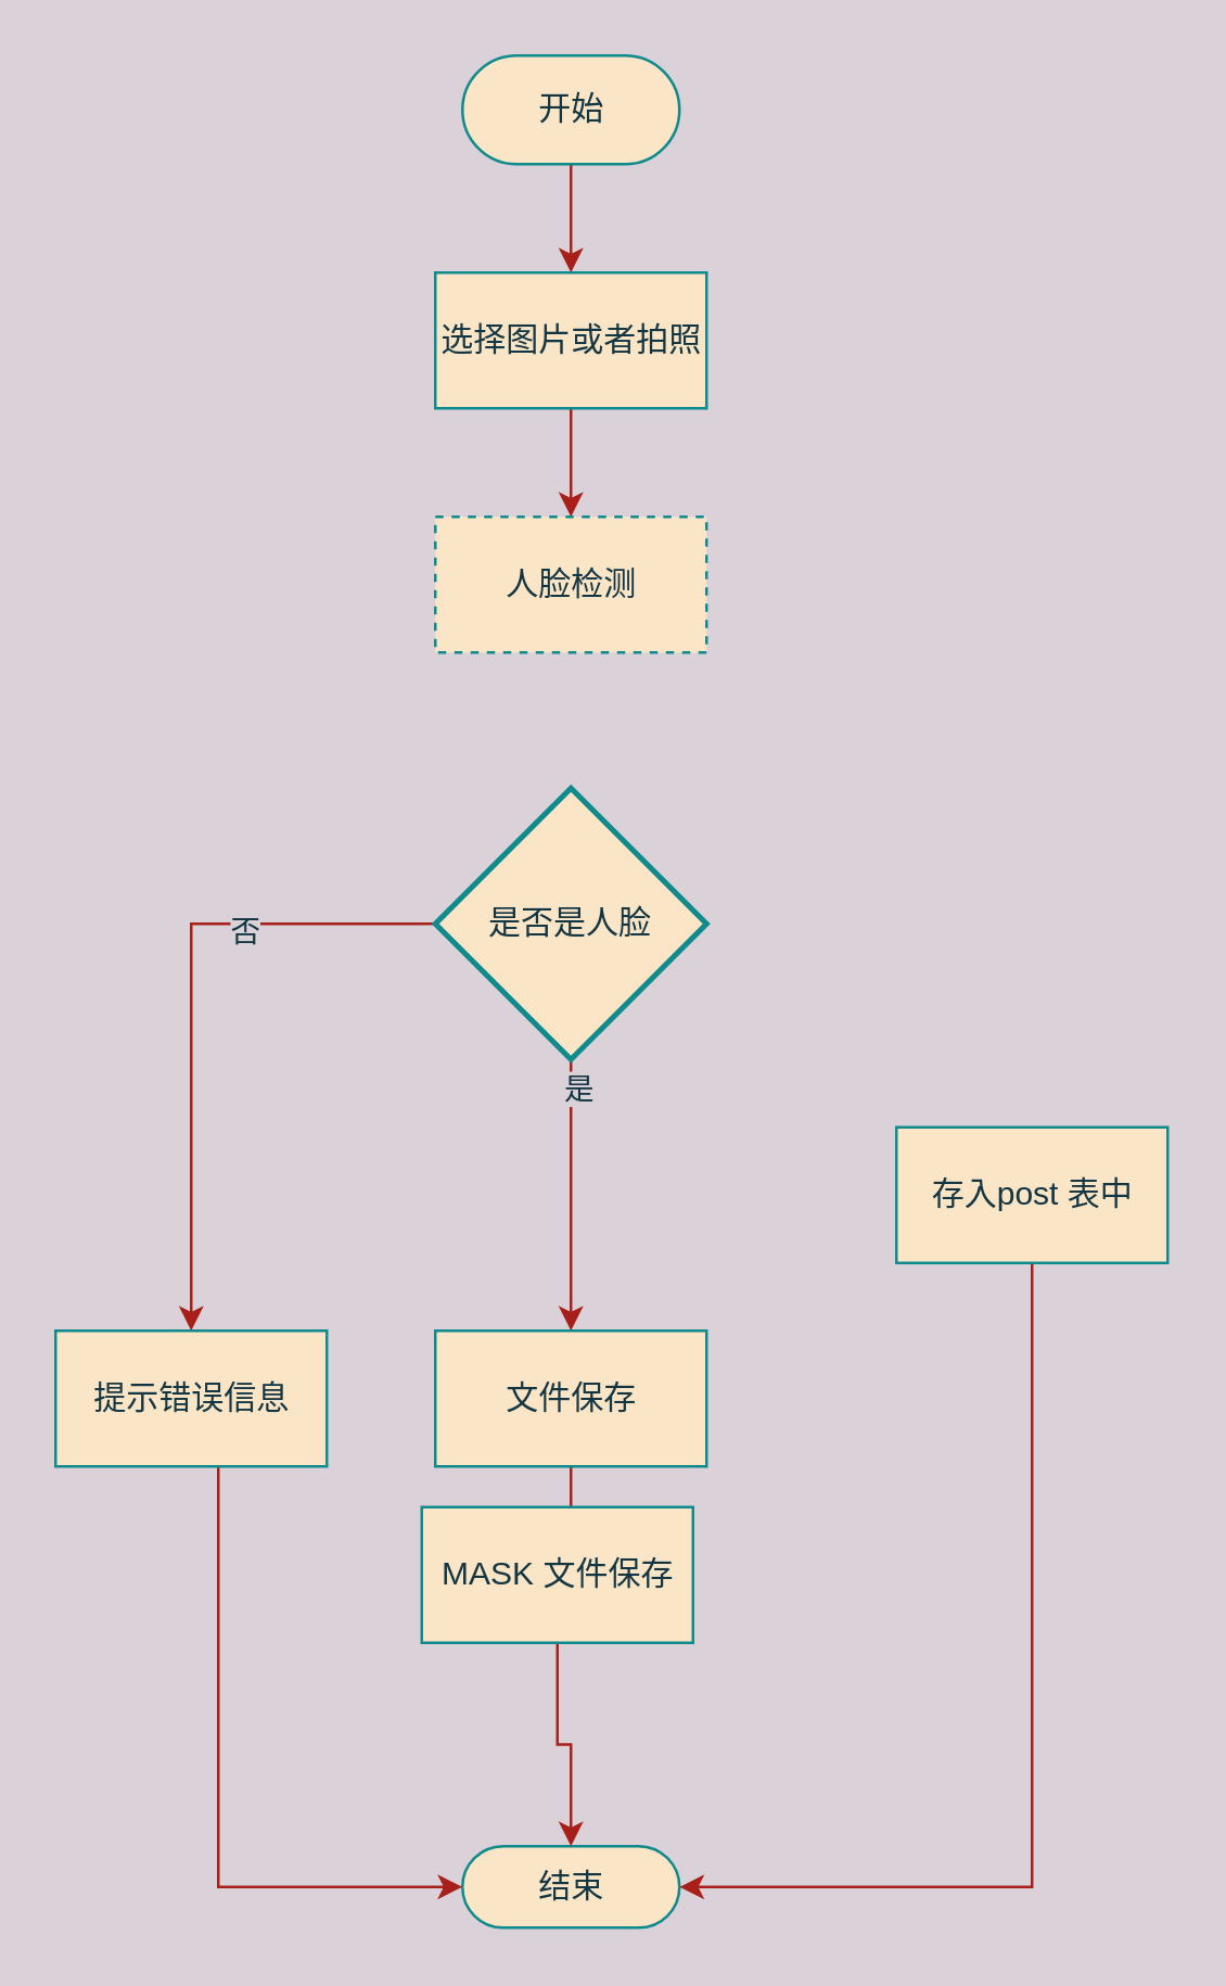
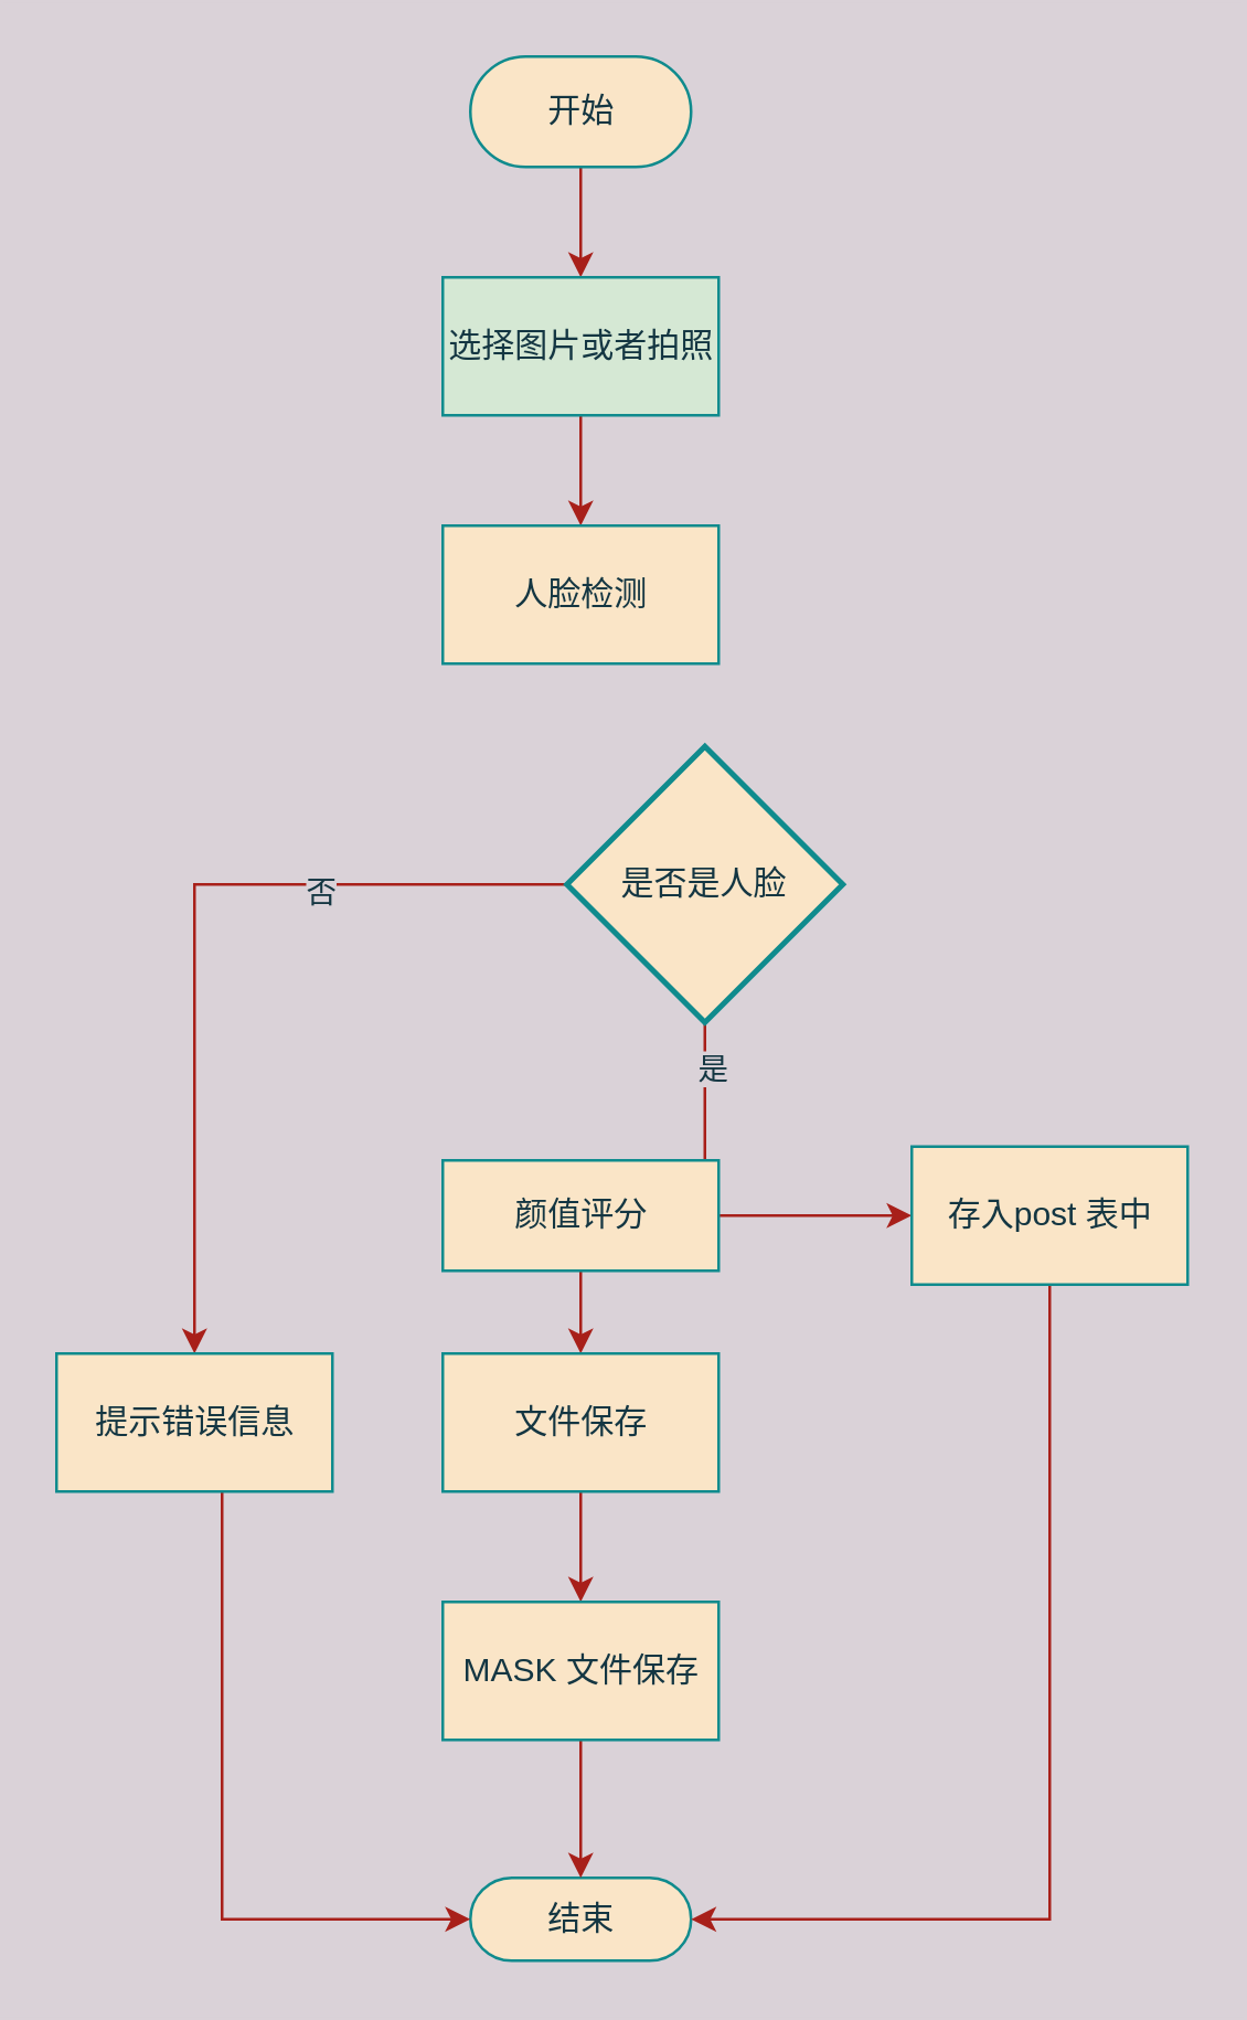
  <mxCell id="0" />
  <mxCell id="1" parent="0" />
  <mxCell id="2" value="" style="edgeStyle=orthogonalEdgeStyle;rounded=0;orthogonalLoop=1;jettySize=auto;html=1;labelBackgroundColor=#DAD2D8;strokeColor=#A8201A;fontColor=#143642;" edge="1" parent="1" source="3" target="5"><mxGeometry relative="1" as="geometry" /></mxCell>
  <mxCell id="3" value="开始" style="html=1;dashed=0;whitespace=wrap;shape=mxgraph.dfd.start;fillColor=#FAE5C7;strokeColor=#0F8B8D;fontColor=#143642;" vertex="1" parent="1"><mxGeometry x="170" y="20" width="80" height="40" as="geometry" /></mxCell>
  <mxCell id="4" value="" style="edgeStyle=orthogonalEdgeStyle;rounded=0;orthogonalLoop=1;jettySize=auto;html=1;labelBackgroundColor=#DAD2D8;strokeColor=#A8201A;fontColor=#143642;" edge="1" parent="1" source="5" target="6"><mxGeometry relative="1" as="geometry" /></mxCell>
- <mxCell id="5" value="选择图片或者拍照" style="html=1;dashed=0;whitespace=wrap;fillColor=#FAE5C7;strokeColor=#0F8B8D;fontColor=#143642;" vertex="1" parent="1"><mxGeometry x="160" y="100" width="100" height="50" as="geometry" /></mxCell>
- <mxCell id="6" value="人脸检测" style="html=1;dashed=1;whitespace=wrap;fillColor=#FAE5C7;strokeColor=#0F8B8D;fontColor=#143642;" vertex="1" parent="1"><mxGeometry x="160" y="190" width="100" height="50" as="geometry" /></mxCell>
+ <mxCell id="5" value="选择图片或者拍照" style="html=1;dashed=0;whitespace=wrap;fillColor=#d5e8d4;strokeColor=#0F8B8D;fontColor=#143642;" vertex="1" parent="1"><mxGeometry x="160" y="100" width="100" height="50" as="geometry" /></mxCell>
+ <mxCell id="6" value="人脸检测" style="html=1;dashed=0;whitespace=wrap;fillColor=#FAE5C7;strokeColor=#0F8B8D;fontColor=#143642;" vertex="1" parent="1"><mxGeometry x="160" y="190" width="100" height="50" as="geometry" /></mxCell>
  <mxCell id="7" value="" style="edgeStyle=orthogonalEdgeStyle;rounded=0;orthogonalLoop=1;jettySize=auto;html=1;labelBackgroundColor=#DAD2D8;strokeColor=#A8201A;fontColor=#143642;" edge="1" parent="1" source="11" target="16"><mxGeometry relative="1" as="geometry" /></mxCell>
  <mxCell id="8" value="是" style="edgeLabel;html=1;align=center;verticalAlign=middle;resizable=0;points=[];labelBackgroundColor=#DAD2D8;fontColor=#143642;" vertex="1" connectable="0" parent="7"><mxGeometry x="-0.804" y="2" relative="1" as="geometry"><mxPoint as="offset" /></mxGeometry></mxCell>
  <mxCell id="9" style="edgeStyle=orthogonalEdgeStyle;rounded=0;orthogonalLoop=1;jettySize=auto;html=1;entryX=0.5;entryY=0;entryDx=0;entryDy=0;labelBackgroundColor=#DAD2D8;strokeColor=#A8201A;fontColor=#143642;" edge="1" parent="1" source="11" target="20"><mxGeometry relative="1" as="geometry" /></mxCell>
  <mxCell id="10" value="否" style="edgeLabel;html=1;align=center;verticalAlign=middle;resizable=0;points=[];labelBackgroundColor=#DAD2D8;fontColor=#143642;" vertex="1" connectable="0" parent="9"><mxGeometry x="-0.407" y="2" relative="1" as="geometry"><mxPoint as="offset" /></mxGeometry></mxCell>
- <mxCell id="11" value="是否是人脸" style="strokeWidth=2;html=1;shape=mxgraph.flowchart.decision;whiteSpace=wrap;fillColor=#FAE5C7;strokeColor=#0F8B8D;fontColor=#143642;" vertex="1" parent="1"><mxGeometry x="160" y="290" width="100" height="100" as="geometry" /></mxCell>
+ <mxCell id="11" value="是否是人脸" style="strokeWidth=2;html=1;shape=mxgraph.flowchart.decision;whiteSpace=wrap;fillColor=#FAE5C7;strokeColor=#0F8B8D;fontColor=#143642;" vertex="1" parent="1"><mxGeometry x="205" y="270" width="100" height="100" as="geometry" /></mxCell>
  <mxCell id="12" value="结束" style="html=1;dashed=0;whitespace=wrap;shape=mxgraph.dfd.start;fillColor=#FAE5C7;strokeColor=#0F8B8D;fontColor=#143642;" vertex="1" parent="1"><mxGeometry x="170" y="680" width="80" height="30" as="geometry" /></mxCell>
+ <mxCell id="13" value="" style="edgeStyle=orthogonalEdgeStyle;rounded=0;orthogonalLoop=1;jettySize=auto;html=1;labelBackgroundColor=#DAD2D8;strokeColor=#A8201A;fontColor=#143642;" edge="1" parent="1" source="14" target="22"><mxGeometry relative="1" as="geometry" /></mxCell>
+ <mxCell id="14" value="颜值评分" style="html=1;dashed=0;whitespace=wrap;fillColor=#FAE5C7;strokeColor=#0F8B8D;fontColor=#143642;" vertex="1" parent="1"><mxGeometry x="160" y="420" width="100" height="40" as="geometry" /></mxCell>
  <mxCell id="15" value="" style="edgeStyle=orthogonalEdgeStyle;rounded=0;orthogonalLoop=1;jettySize=auto;html=1;labelBackgroundColor=#DAD2D8;strokeColor=#A8201A;fontColor=#143642;" edge="1" parent="1" source="16" target="18"><mxGeometry relative="1" as="geometry" /></mxCell>
  <mxCell id="16" value="文件保存" style="html=1;dashed=0;whitespace=wrap;fillColor=#FAE5C7;strokeColor=#0F8B8D;fontColor=#143642;" vertex="1" parent="1"><mxGeometry x="160" y="490" width="100" height="50" as="geometry" /></mxCell>
  <mxCell id="17" value="" style="edgeStyle=orthogonalEdgeStyle;rounded=0;orthogonalLoop=1;jettySize=auto;html=1;labelBackgroundColor=#DAD2D8;strokeColor=#A8201A;fontColor=#143642;" edge="1" parent="1" source="18" target="12"><mxGeometry relative="1" as="geometry" /></mxCell>
- <mxCell id="18" value="MASK 文件保存" style="html=1;dashed=0;whitespace=wrap;fillColor=#FAE5C7;strokeColor=#0F8B8D;fontColor=#143642;" vertex="1" parent="1"><mxGeometry x="155" y="555" width="100" height="50" as="geometry" /></mxCell>
+ <mxCell id="18" value="MASK 文件保存" style="html=1;dashed=0;whitespace=wrap;fillColor=#FAE5C7;strokeColor=#0F8B8D;fontColor=#143642;" vertex="1" parent="1"><mxGeometry x="160" y="580" width="100" height="50" as="geometry" /></mxCell>
  <mxCell id="19" style="edgeStyle=orthogonalEdgeStyle;rounded=0;orthogonalLoop=1;jettySize=auto;html=1;entryX=0;entryY=0.5;entryDx=0;entryDy=0;entryPerimeter=0;labelBackgroundColor=#DAD2D8;strokeColor=#A8201A;fontColor=#143642;" edge="1" parent="1" source="20" target="12"><mxGeometry relative="1" as="geometry"><Array as="points"><mxPoint x="80" y="695" /></Array></mxGeometry></mxCell>
  <mxCell id="20" value="提示错误信息" style="html=1;dashed=0;whitespace=wrap;fillColor=#FAE5C7;strokeColor=#0F8B8D;fontColor=#143642;" vertex="1" parent="1"><mxGeometry x="20" y="490" width="100" height="50" as="geometry" /></mxCell>
  <mxCell id="21" style="edgeStyle=orthogonalEdgeStyle;rounded=0;orthogonalLoop=1;jettySize=auto;html=1;entryX=1;entryY=0.5;entryDx=0;entryDy=0;entryPerimeter=0;labelBackgroundColor=#DAD2D8;strokeColor=#A8201A;fontColor=#143642;" edge="1" parent="1" source="22" target="12"><mxGeometry relative="1" as="geometry"><Array as="points"><mxPoint x="380" y="695" /></Array></mxGeometry></mxCell>
  <mxCell id="22" value="存入post 表中" style="html=1;dashed=0;whitespace=wrap;fillColor=#FAE5C7;strokeColor=#0F8B8D;fontColor=#143642;" vertex="1" parent="1"><mxGeometry x="330" y="415" width="100" height="50" as="geometry" /></mxCell>
